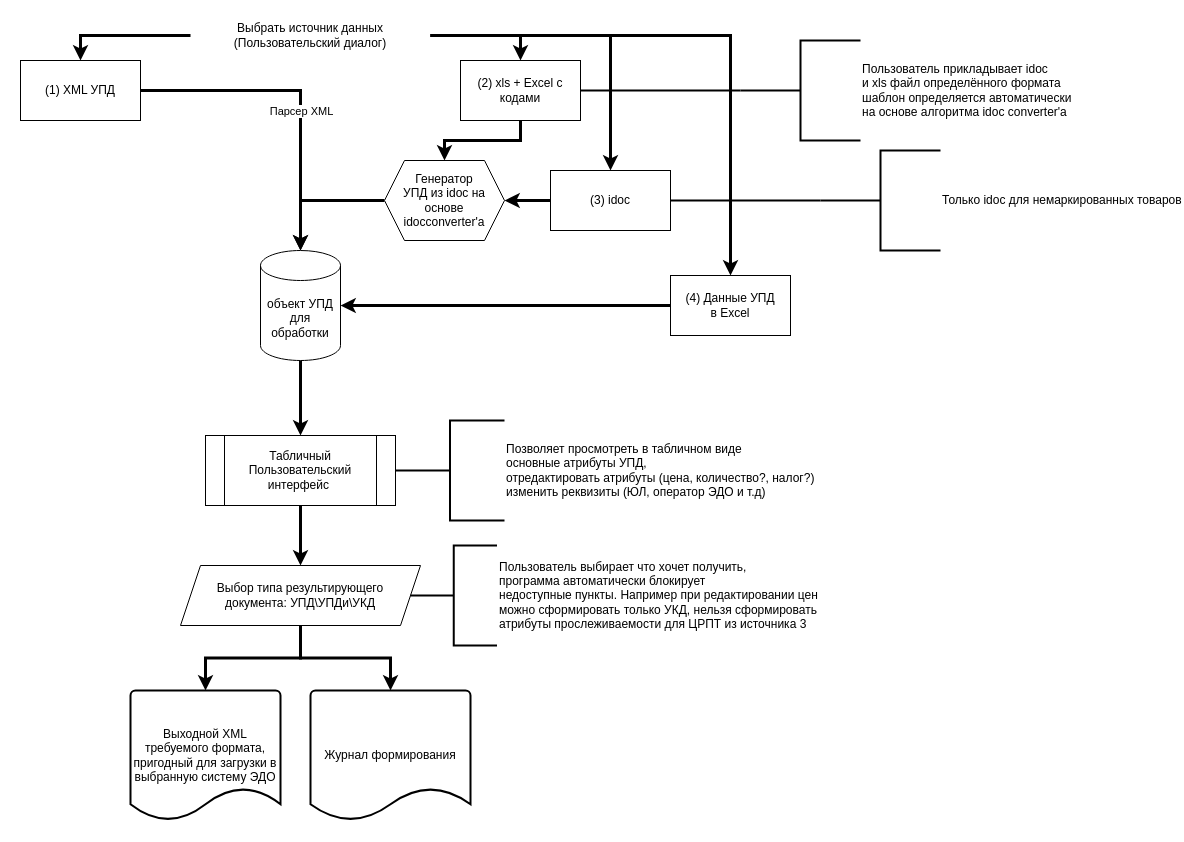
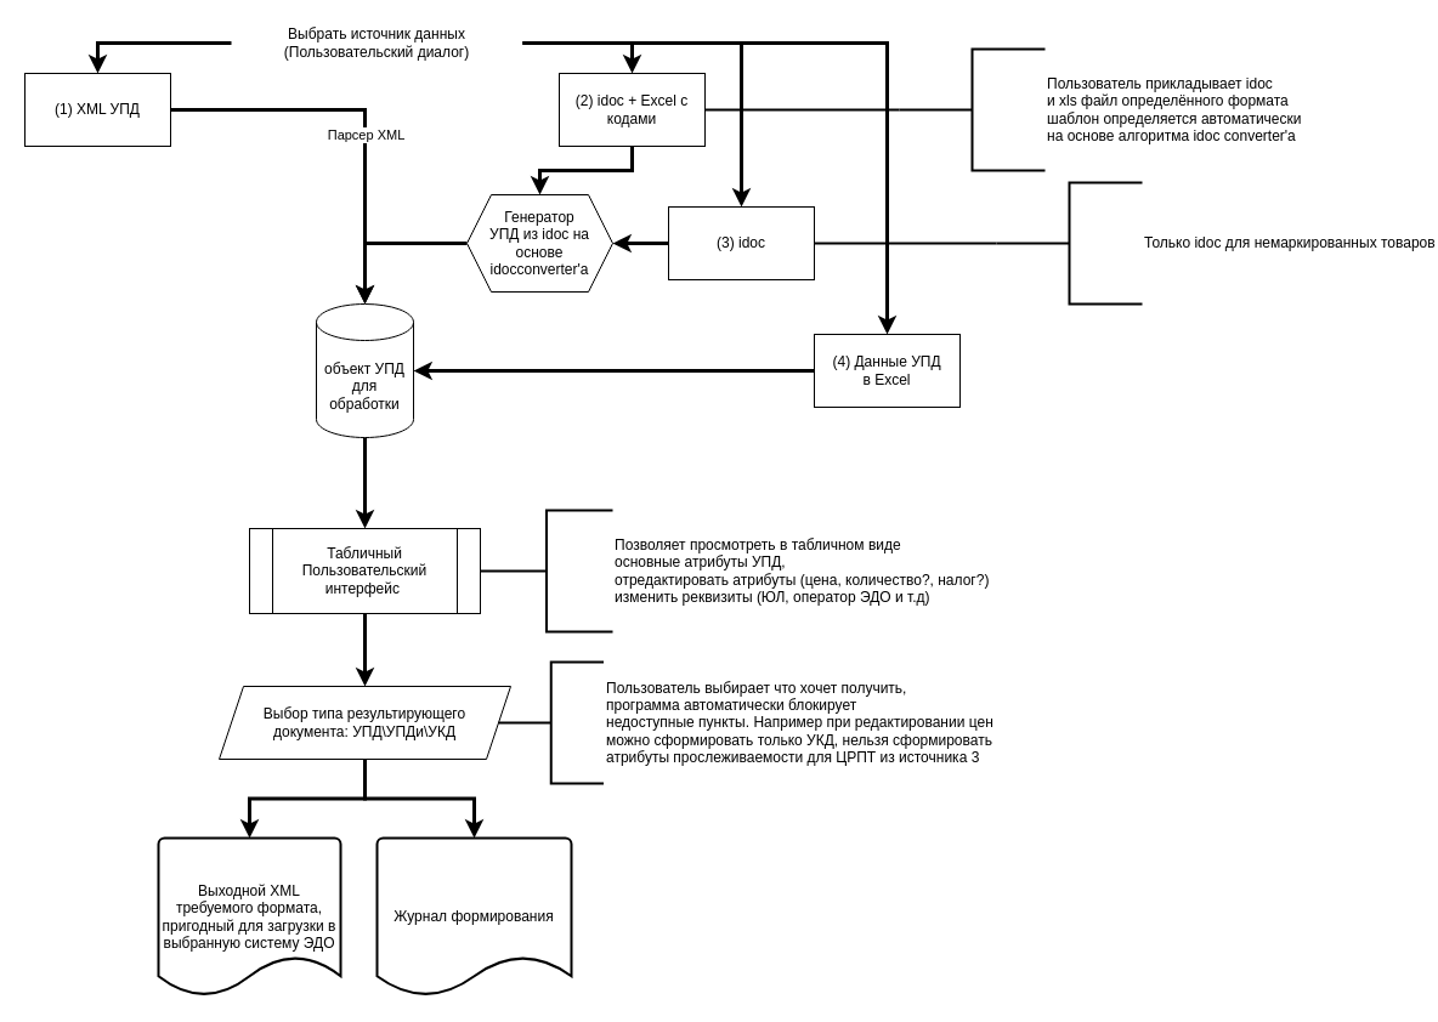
  <mxCell id="0" />
  <mxCell id="1" parent="0" />
  <mxCell id="2" style="edgeStyle=orthogonalEdgeStyle;rounded=0;orthogonalLoop=1;jettySize=auto;html=1;strokeWidth=3;" parent="1" source="6" target="9" edge="1"><mxGeometry relative="1" as="geometry" /></mxCell>
  <mxCell id="3" style="edgeStyle=orthogonalEdgeStyle;rounded=0;orthogonalLoop=1;jettySize=auto;html=1;strokeWidth=3;" parent="1" source="6" target="11" edge="1"><mxGeometry relative="1" as="geometry" /></mxCell>
  <mxCell id="4" style="edgeStyle=orthogonalEdgeStyle;rounded=0;orthogonalLoop=1;jettySize=auto;html=1;entryX=0.5;entryY=0;entryDx=0;entryDy=0;strokeWidth=3;" edge="1" parent="1" source="6" target="25"><mxGeometry relative="1" as="geometry" /></mxCell>
  <mxCell id="5" style="edgeStyle=orthogonalEdgeStyle;rounded=0;orthogonalLoop=1;jettySize=auto;html=1;strokeWidth=3;" edge="1" parent="1" source="6" target="27"><mxGeometry relative="1" as="geometry" /></mxCell>
  <mxCell id="6" value="Выбрать источник данных (Пользовательский диалог)" style="text;html=1;strokeColor=none;fillColor=none;align=center;verticalAlign=middle;whiteSpace=wrap;rounded=0;" parent="1" vertex="1"><mxGeometry x="190" y="20" width="240" height="30" as="geometry" /></mxCell>
  <mxCell id="7" style="edgeStyle=orthogonalEdgeStyle;rounded=0;orthogonalLoop=1;jettySize=auto;html=1;strokeWidth=3;" parent="1" source="9" target="13" edge="1"><mxGeometry relative="1" as="geometry" /></mxCell>
  <mxCell id="8" value="Парсер XML" style="edgeLabel;html=1;align=center;verticalAlign=middle;resizable=0;points=[];" parent="7" vertex="1" connectable="0"><mxGeometry x="0.126" relative="1" as="geometry"><mxPoint as="offset" /></mxGeometry></mxCell>
  <mxCell id="9" value="(1) XML УПД" style="rounded=0;whiteSpace=wrap;html=1;" parent="1" vertex="1"><mxGeometry x="20" y="60" width="120" height="60" as="geometry" /></mxCell>
  <mxCell id="10" style="edgeStyle=orthogonalEdgeStyle;rounded=0;orthogonalLoop=1;jettySize=auto;html=1;entryX=0.5;entryY=0;entryDx=0;entryDy=0;strokeWidth=3;" edge="1" parent="1" source="11" target="31"><mxGeometry relative="1" as="geometry" /></mxCell>
- <mxCell id="11" value="(2) xls + Excel с кодами" style="rounded=0;whiteSpace=wrap;html=1;" parent="1" vertex="1"><mxGeometry x="460" y="60" width="120" height="60" as="geometry" /></mxCell>
+ <mxCell id="11" value="(2) idoc + Excel с кодами" style="rounded=0;whiteSpace=wrap;html=1;" parent="1" vertex="1"><mxGeometry x="460" y="60" width="120" height="60" as="geometry" /></mxCell>
  <mxCell id="12" style="edgeStyle=orthogonalEdgeStyle;rounded=0;orthogonalLoop=1;jettySize=auto;html=1;exitX=0.5;exitY=1;exitDx=0;exitDy=0;exitPerimeter=0;strokeWidth=3;" parent="1" source="13" target="15" edge="1"><mxGeometry relative="1" as="geometry" /></mxCell>
  <mxCell id="13" value="объект УПД для обработки" style="shape=cylinder3;whiteSpace=wrap;html=1;boundedLbl=1;backgroundOutline=1;size=15;" parent="1" vertex="1"><mxGeometry x="260" y="250" width="80" height="110" as="geometry" /></mxCell>
  <mxCell id="14" style="edgeStyle=orthogonalEdgeStyle;rounded=0;orthogonalLoop=1;jettySize=auto;html=1;exitX=0.5;exitY=1;exitDx=0;exitDy=0;strokeWidth=3;" parent="1" source="15" target="20" edge="1"><mxGeometry relative="1" as="geometry" /></mxCell>
  <mxCell id="15" value="Табличный Пользовательский интерфейс&amp;nbsp; " style="shape=process;whiteSpace=wrap;html=1;backgroundOutline=1;" parent="1" vertex="1"><mxGeometry x="205" y="435" width="190" height="70" as="geometry" /></mxCell>
  <mxCell id="16" value="Журнал формирования" style="strokeWidth=2;html=1;shape=mxgraph.flowchart.document2;whiteSpace=wrap;size=0.25;" parent="1" vertex="1"><mxGeometry x="310" y="690" width="160" height="130" as="geometry" /></mxCell>
  <mxCell id="17" value="Позволяет просмотреть в табличном виде&lt;br&gt;основные атрибуты УПД, &lt;br&gt;отредактировать атрибуты (цена, количество?, налог?)&lt;br&gt;изменить реквизиты (ЮЛ, оператор ЭДО и т.д)" style="strokeWidth=2;html=1;shape=mxgraph.flowchart.annotation_2;align=left;labelPosition=right;pointerEvents=1;" parent="1" vertex="1"><mxGeometry x="395" y="420" width="109" height="100" as="geometry" /></mxCell>
  <mxCell id="18" style="edgeStyle=orthogonalEdgeStyle;rounded=0;orthogonalLoop=1;jettySize=auto;html=1;endArrow=classic;endFill=1;strokeWidth=3;" edge="1" parent="1" source="20" target="32"><mxGeometry relative="1" as="geometry" /></mxCell>
  <mxCell id="19" style="edgeStyle=orthogonalEdgeStyle;rounded=0;orthogonalLoop=1;jettySize=auto;html=1;endArrow=classic;endFill=1;strokeWidth=3;" edge="1" parent="1" source="20" target="16"><mxGeometry relative="1" as="geometry" /></mxCell>
  <mxCell id="20" value="Выбор типа результирующего &lt;br&gt;документа: УПД\УПДи\УКД" style="shape=parallelogram;perimeter=parallelogramPerimeter;whiteSpace=wrap;html=1;fixedSize=1;" parent="1" vertex="1"><mxGeometry x="180" y="565" width="240" height="60" as="geometry" /></mxCell>
  <mxCell id="21" value="Пользователь выбирает что хочет получить,&lt;br&gt;программа автоматически блокирует &lt;br&gt;недоступные пункты. Например при редактировании цен&lt;br&gt;можно сформировать только УКД, нельзя сформировать &lt;br&gt;атрибуты прослеживаемости для ЦРПТ из источника 3" style="strokeWidth=2;html=1;shape=mxgraph.flowchart.annotation_2;align=left;labelPosition=right;pointerEvents=1;" parent="1" vertex="1"><mxGeometry x="410" y="545" width="86.5" height="100" as="geometry" /></mxCell>
  <mxCell id="22" style="edgeStyle=orthogonalEdgeStyle;rounded=0;orthogonalLoop=1;jettySize=auto;html=1;strokeWidth=2;endArrow=none;endFill=0;" edge="1" parent="1" source="23" target="11"><mxGeometry relative="1" as="geometry" /></mxCell>
  <mxCell id="23" value="Пользователь прикладывает idoc&lt;br&gt;и xls файл определённого формата&lt;br&gt;шаблон определяется автоматически&lt;br&gt;на основе алгоритма idoc converter'a" style="strokeWidth=2;html=1;shape=mxgraph.flowchart.annotation_2;align=left;labelPosition=right;pointerEvents=1;" parent="1" vertex="1"><mxGeometry x="740" y="40" width="120" height="100" as="geometry" /></mxCell>
  <mxCell id="24" style="edgeStyle=orthogonalEdgeStyle;rounded=0;orthogonalLoop=1;jettySize=auto;html=1;entryX=1;entryY=0.5;entryDx=0;entryDy=0;strokeWidth=3;" edge="1" parent="1" source="25" target="31"><mxGeometry relative="1" as="geometry" /></mxCell>
  <mxCell id="25" value="(3) idoc" style="rounded=0;whiteSpace=wrap;html=1;" vertex="1" parent="1"><mxGeometry x="550" y="170" width="120" height="60" as="geometry" /></mxCell>
  <mxCell id="26" style="edgeStyle=orthogonalEdgeStyle;rounded=0;orthogonalLoop=1;jettySize=auto;html=1;strokeWidth=3;" edge="1" parent="1" source="27" target="13"><mxGeometry relative="1" as="geometry" /></mxCell>
  <mxCell id="27" value="(4) Данные УПД &lt;br&gt;в Excel" style="rounded=0;whiteSpace=wrap;html=1;" vertex="1" parent="1"><mxGeometry x="670" y="275" width="120" height="60" as="geometry" /></mxCell>
  <mxCell id="28" style="edgeStyle=orthogonalEdgeStyle;rounded=0;orthogonalLoop=1;jettySize=auto;html=1;endArrow=none;endFill=0;strokeWidth=2;" edge="1" parent="1" source="29" target="25"><mxGeometry relative="1" as="geometry" /></mxCell>
  <mxCell id="29" value="Только idoc для немаркированных товаров" style="strokeWidth=2;html=1;shape=mxgraph.flowchart.annotation_2;align=left;labelPosition=right;pointerEvents=1;" vertex="1" parent="1"><mxGeometry x="820" y="150" width="120" height="100" as="geometry" /></mxCell>
  <mxCell id="30" style="edgeStyle=orthogonalEdgeStyle;rounded=0;orthogonalLoop=1;jettySize=auto;html=1;strokeWidth=3;" edge="1" parent="1" source="31" target="13"><mxGeometry relative="1" as="geometry" /></mxCell>
  <mxCell id="31" value="Генератор&lt;br&gt;УПД из idoc на &lt;br&gt;основе idocconverter'a" style="shape=hexagon;perimeter=hexagonPerimeter2;whiteSpace=wrap;html=1;fixedSize=1;" vertex="1" parent="1"><mxGeometry x="384" y="160" width="120" height="80" as="geometry" /></mxCell>
  <mxCell id="32" value="Выходной XML требуемого формата, пригодный для загрузки в выбранную систему ЭДО" style="strokeWidth=2;html=1;shape=mxgraph.flowchart.document2;whiteSpace=wrap;size=0.25;" vertex="1" parent="1"><mxGeometry x="130" y="690" width="150" height="130" as="geometry" /></mxCell>
